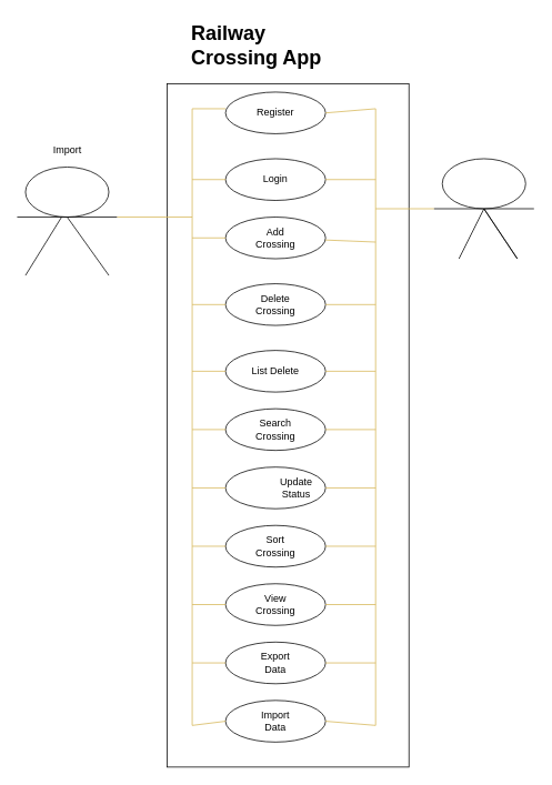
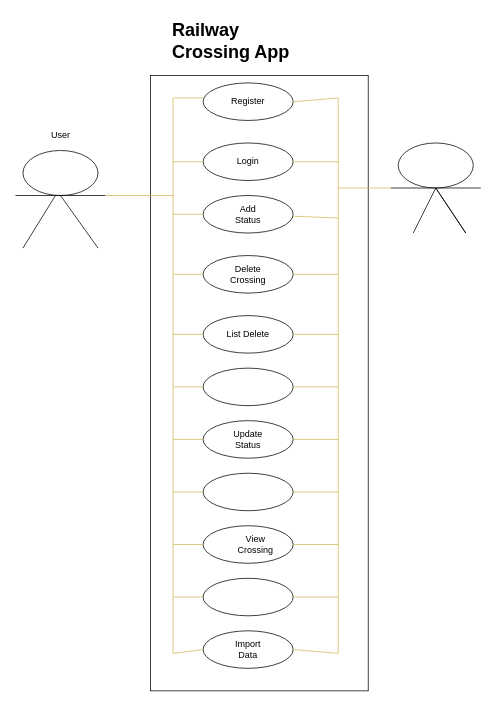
  <mxCell id="0" />
  <mxCell id="1" parent="0" />
  <mxCell id="2" value="" style="rounded=0;whiteSpace=wrap;html=1;" vertex="1" parent="1"><mxGeometry x="200" width="290" height="820" as="geometry" y="100" /></mxCell>
  <mxCell id="3" value="" style="ellipse;whiteSpace=wrap;html=1;" vertex="1" parent="1"><mxGeometry x="30" y="200" width="100" height="60" as="geometry" /></mxCell>
  <mxCell id="4" value="" style="endArrow=none;html=1;rounded=0;entryX=0.433;entryY=1;entryDx=0;entryDy=0;entryPerimeter=0;" edge="1" parent="1" target="3"><mxGeometry width="50" height="50" relative="1" as="geometry"><mxPoint x="30" y="330" as="sourcePoint" /><mxPoint x="430" y="300" as="targetPoint" /></mxGeometry></mxCell>
  <mxCell id="5" value="" style="endArrow=none;html=1;rounded=0;exitX=0.5;exitY=1;exitDx=0;exitDy=0;" edge="1" parent="1" source="3"><mxGeometry width="50" height="50" relative="1" as="geometry"><mxPoint x="80" y="270" as="sourcePoint" /><mxPoint x="130" y="330" as="targetPoint" /></mxGeometry></mxCell>
  <mxCell id="6" value="" style="endArrow=none;html=1;rounded=0;" edge="1" parent="1"><mxGeometry width="50" height="50" relative="1" as="geometry"><mxPoint x="20" y="260" as="sourcePoint" /><mxPoint x="140" y="260" as="targetPoint" /></mxGeometry></mxCell>
- <mxCell id="7" value="Import" style="text;html=1;strokeColor=none;fillColor=none;align=center;verticalAlign=middle;whiteSpace=wrap;rounded=0;" vertex="1" parent="1"><mxGeometry x="22.5" y="150" width="115" height="60" as="geometry" /></mxCell>
+ <mxCell id="7" value="User" style="text;html=1;strokeColor=none;fillColor=none;align=center;verticalAlign=middle;whiteSpace=wrap;rounded=0;" vertex="1" parent="1"><mxGeometry x="22.5" y="150" width="115" height="60" as="geometry" /></mxCell>
  <mxCell id="8" value="" style="ellipse;whiteSpace=wrap;html=1;" vertex="1" parent="1"><mxGeometry x="270" y="110" width="120" height="50" as="geometry" /></mxCell>
  <mxCell id="9" value="" style="ellipse;whiteSpace=wrap;html=1;" vertex="1" parent="1"><mxGeometry x="270" y="190" width="120" height="50" as="geometry" /></mxCell>
  <mxCell id="10" value="" style="ellipse;whiteSpace=wrap;html=1;" vertex="1" parent="1"><mxGeometry x="270" y="260" width="120" height="50" as="geometry" /></mxCell>
  <mxCell id="11" value="" style="ellipse;whiteSpace=wrap;html=1;" vertex="1" parent="1"><mxGeometry x="270" y="340" width="120" height="50" as="geometry" /></mxCell>
  <mxCell id="12" value="" style="ellipse;whiteSpace=wrap;html=1;" vertex="1" parent="1"><mxGeometry x="270" y="420" width="120" height="50" as="geometry" /></mxCell>
  <mxCell id="13" value="" style="ellipse;whiteSpace=wrap;html=1;" vertex="1" parent="1"><mxGeometry x="270" y="490" width="120" height="50" as="geometry" /></mxCell>
  <mxCell id="14" value="" style="ellipse;whiteSpace=wrap;html=1;" vertex="1" parent="1"><mxGeometry x="270" y="560" width="120" height="50" as="geometry" /></mxCell>
  <mxCell id="15" value="" style="ellipse;whiteSpace=wrap;html=1;" vertex="1" parent="1"><mxGeometry x="270" y="630" width="120" height="50" as="geometry" /></mxCell>
  <mxCell id="16" value="" style="ellipse;whiteSpace=wrap;html=1;" vertex="1" parent="1"><mxGeometry x="270" y="700" width="120" height="50" as="geometry" /></mxCell>
  <mxCell id="17" value="" style="ellipse;whiteSpace=wrap;html=1;" vertex="1" parent="1"><mxGeometry x="270" y="770" width="120" height="50" as="geometry" /></mxCell>
  <mxCell id="18" value="" style="ellipse;whiteSpace=wrap;html=1;" vertex="1" parent="1"><mxGeometry x="270" y="840" width="120" height="50" as="geometry" /></mxCell>
  <mxCell id="19" value="" style="ellipse;whiteSpace=wrap;html=1;" vertex="1" parent="1"><mxGeometry x="530" y="190" width="100" height="60" as="geometry" /></mxCell>
  <mxCell id="20" value="" style="endArrow=none;html=1;rounded=0;" edge="1" parent="1"><mxGeometry width="50" height="50" relative="1" as="geometry"><mxPoint x="520" y="250" as="sourcePoint" /><mxPoint x="640" y="250" as="targetPoint" /></mxGeometry></mxCell>
  <mxCell id="21" value="" style="endArrow=none;html=1;rounded=0;" edge="1" parent="1"><mxGeometry width="50" height="50" relative="1" as="geometry"><mxPoint x="580" y="250" as="sourcePoint" /><mxPoint x="580" y="250" as="targetPoint" /><Array as="points"><mxPoint x="620" y="310" /></Array></mxGeometry></mxCell>
  <mxCell id="22" value="" style="endArrow=none;html=1;rounded=0;" edge="1" parent="1"><mxGeometry width="50" height="50" relative="1" as="geometry"><mxPoint x="580" y="250" as="sourcePoint" /><mxPoint x="550" y="310" as="targetPoint" /></mxGeometry></mxCell>
  <mxCell id="23" value="Register" style="text;html=1;strokeColor=none;fillColor=none;align=center;verticalAlign=middle;whiteSpace=wrap;rounded=0;" vertex="1" parent="1"><mxGeometry x="300" y="120" width="60" height="30" as="geometry" /></mxCell>
  <mxCell id="24" value="Login" style="text;html=1;strokeColor=none;fillColor=none;align=center;verticalAlign=middle;whiteSpace=wrap;rounded=0;" vertex="1" parent="1"><mxGeometry x="300" y="200" width="60" height="30" as="geometry" /></mxCell>
- <mxCell id="25" value="Add Crossing" style="text;html=1;strokeColor=none;fillColor=none;align=center;verticalAlign=middle;whiteSpace=wrap;rounded=0;" vertex="1" parent="1"><mxGeometry x="300" y="270" width="60" height="30" as="geometry" /></mxCell>
+ <mxCell id="25" value="Add Status" style="text;html=1;strokeColor=none;fillColor=none;align=center;verticalAlign=middle;whiteSpace=wrap;rounded=0;" vertex="1" parent="1"><mxGeometry x="300" y="270" width="60" height="30" as="geometry" /></mxCell>
  <mxCell id="26" value="Delete Crossing" style="text;html=1;strokeColor=none;fillColor=none;align=center;verticalAlign=middle;whiteSpace=wrap;rounded=0;" vertex="1" parent="1"><mxGeometry x="300" y="350" width="60" height="30" as="geometry" /></mxCell>
  <mxCell id="27" value="List Delete" style="text;html=1;strokeColor=none;fillColor=none;align=center;verticalAlign=middle;whiteSpace=wrap;rounded=0;" vertex="1" parent="1"><mxGeometry x="300" y="430" width="60" height="30" as="geometry" /></mxCell>
- <mxCell id="28" value="Search Crossing" style="text;html=1;strokeColor=none;fillColor=none;align=center;verticalAlign=middle;whiteSpace=wrap;rounded=0;" vertex="1" parent="1"><mxGeometry x="300" y="500" width="60" height="30" as="geometry" /></mxCell>
- <mxCell id="29" value="Update Status" style="text;html=1;strokeColor=none;fillColor=none;align=center;verticalAlign=middle;whiteSpace=wrap;rounded=0;" vertex="1" parent="1"><mxGeometry x="325" y="570" width="60" height="30" as="geometry" /></mxCell>
- <mxCell id="30" value="Sort Crossing" style="text;html=1;strokeColor=none;fillColor=none;align=center;verticalAlign=middle;whiteSpace=wrap;rounded=0;" vertex="1" parent="1"><mxGeometry x="300" y="640" width="60" height="30" as="geometry" /></mxCell>
- <mxCell id="31" value="View Crossing" style="text;html=1;strokeColor=none;fillColor=none;align=center;verticalAlign=middle;whiteSpace=wrap;rounded=0;" vertex="1" parent="1"><mxGeometry x="300" y="710" width="60" height="30" as="geometry" /></mxCell>
+ <mxCell id="29" value="Update Status" style="text;html=1;strokeColor=none;fillColor=none;align=center;verticalAlign=middle;whiteSpace=wrap;rounded=0;" vertex="1" parent="1"><mxGeometry x="300" y="570" width="60" height="30" as="geometry" /></mxCell>
+ <mxCell id="31" value="View Crossing" style="text;html=1;strokeColor=none;fillColor=none;align=center;verticalAlign=middle;whiteSpace=wrap;rounded=0;" vertex="1" parent="1"><mxGeometry x="310" y="710" width="60" height="30" as="geometry" /></mxCell>
  <mxCell id="32" value="Import Data" style="text;html=1;strokeColor=none;fillColor=none;align=center;verticalAlign=middle;whiteSpace=wrap;rounded=0;" vertex="1" parent="1"><mxGeometry x="300" y="850" width="60" height="30" as="geometry" /></mxCell>
- <mxCell id="33" value="Export Data" style="text;html=1;strokeColor=none;fillColor=none;align=center;verticalAlign=middle;whiteSpace=wrap;rounded=0;" vertex="1" parent="1"><mxGeometry x="300" y="780" width="60" height="30" as="geometry" /></mxCell>
  <mxCell id="34" value="" style="endArrow=none;html=1;rounded=0;fillColor=#fff2cc;strokeColor=#d6b656;" edge="1" parent="1"><mxGeometry width="50" height="50" relative="1" as="geometry"><mxPoint x="140" y="260" as="sourcePoint" /><mxPoint x="230" y="260" as="targetPoint" /></mxGeometry></mxCell>
  <mxCell id="35" value="" style="endArrow=none;html=1;rounded=0;fillColor=#fff2cc;strokeColor=#d6b656;" edge="1" parent="1"><mxGeometry width="50" height="50" relative="1" as="geometry"><mxPoint x="230" y="870" as="sourcePoint" /><mxPoint x="230" y="130" as="targetPoint" /></mxGeometry></mxCell>
  <mxCell id="36" value="" style="endArrow=none;html=1;rounded=0;fillColor=#fff2cc;strokeColor=#d6b656;" edge="1" parent="1"><mxGeometry width="50" height="50" relative="1" as="geometry"><mxPoint x="230" y="130" as="sourcePoint" /><mxPoint x="270" y="130" as="targetPoint" /></mxGeometry></mxCell>
  <mxCell id="37" value="" style="endArrow=none;html=1;rounded=0;fillColor=#fff2cc;strokeColor=#d6b656;entryX=0;entryY=0.5;entryDx=0;entryDy=0;" edge="1" parent="1" target="9"><mxGeometry width="50" height="50" relative="1" as="geometry"><mxPoint x="230" y="215" as="sourcePoint" /><mxPoint x="280" y="140" as="targetPoint" /></mxGeometry></mxCell>
  <mxCell id="38" value="" style="endArrow=none;html=1;rounded=0;fillColor=#fff2cc;strokeColor=#d6b656;entryX=0;entryY=0.5;entryDx=0;entryDy=0;" edge="1" parent="1" target="10"><mxGeometry width="50" height="50" relative="1" as="geometry"><mxPoint x="230" y="285" as="sourcePoint" /><mxPoint x="290" y="150" as="targetPoint" /></mxGeometry></mxCell>
  <mxCell id="39" value="" style="endArrow=none;html=1;rounded=0;fillColor=#fff2cc;strokeColor=#d6b656;entryX=0;entryY=0.5;entryDx=0;entryDy=0;" edge="1" parent="1" target="11"><mxGeometry width="50" height="50" relative="1" as="geometry"><mxPoint x="230" y="365" as="sourcePoint" /><mxPoint x="300" y="160" as="targetPoint" /></mxGeometry></mxCell>
  <mxCell id="40" value="" style="endArrow=none;html=1;rounded=0;fillColor=#fff2cc;strokeColor=#d6b656;entryX=0;entryY=0.5;entryDx=0;entryDy=0;" edge="1" parent="1" target="12"><mxGeometry width="50" height="50" relative="1" as="geometry"><mxPoint x="230" y="445" as="sourcePoint" /><mxPoint x="310" y="170" as="targetPoint" /></mxGeometry></mxCell>
  <mxCell id="41" value="" style="endArrow=none;html=1;rounded=0;fillColor=#fff2cc;strokeColor=#d6b656;entryX=0;entryY=0.5;entryDx=0;entryDy=0;" edge="1" parent="1" target="13"><mxGeometry width="50" height="50" relative="1" as="geometry"><mxPoint x="230" y="515" as="sourcePoint" /><mxPoint x="320" y="180" as="targetPoint" /></mxGeometry></mxCell>
  <mxCell id="42" value="" style="endArrow=none;html=1;rounded=0;fillColor=#fff2cc;strokeColor=#d6b656;exitX=0;exitY=0.5;exitDx=0;exitDy=0;" edge="1" parent="1" source="14"><mxGeometry width="50" height="50" relative="1" as="geometry"><mxPoint x="290" y="190" as="sourcePoint" /><mxPoint x="230" y="585" as="targetPoint" /></mxGeometry></mxCell>
  <mxCell id="43" value="" style="endArrow=none;html=1;rounded=0;fillColor=#fff2cc;strokeColor=#d6b656;entryX=0;entryY=0.5;entryDx=0;entryDy=0;" edge="1" parent="1" target="15"><mxGeometry width="50" height="50" relative="1" as="geometry"><mxPoint x="230" y="655" as="sourcePoint" /><mxPoint x="270" y="650" as="targetPoint" /></mxGeometry></mxCell>
  <mxCell id="44" value="" style="endArrow=none;html=1;rounded=0;fillColor=#fff2cc;strokeColor=#d6b656;entryX=0;entryY=0.5;entryDx=0;entryDy=0;" edge="1" parent="1" target="16"><mxGeometry width="50" height="50" relative="1" as="geometry"><mxPoint x="230" y="725" as="sourcePoint" /><mxPoint x="350" y="210" as="targetPoint" /></mxGeometry></mxCell>
  <mxCell id="45" value="" style="endArrow=none;html=1;rounded=0;fillColor=#fff2cc;strokeColor=#d6b656;" edge="1" parent="1" source="17"><mxGeometry width="50" height="50" relative="1" as="geometry"><mxPoint x="320" y="220" as="sourcePoint" /><mxPoint x="230" y="795" as="targetPoint" /></mxGeometry></mxCell>
  <mxCell id="46" value="" style="endArrow=none;html=1;rounded=0;fillColor=#fff2cc;strokeColor=#d6b656;exitX=0;exitY=0.5;exitDx=0;exitDy=0;exitPerimeter=0;" edge="1" parent="1" source="18"><mxGeometry width="50" height="50" relative="1" as="geometry"><mxPoint x="330" y="230" as="sourcePoint" /><mxPoint x="230" y="870" as="targetPoint" /></mxGeometry></mxCell>
  <mxCell id="47" value="" style="endArrow=none;html=1;rounded=0;fillColor=#fff2cc;strokeColor=#d6b656;" edge="1" parent="1"><mxGeometry width="50" height="50" relative="1" as="geometry"><mxPoint x="450" y="250" as="sourcePoint" /><mxPoint x="520" y="250" as="targetPoint" /></mxGeometry></mxCell>
  <mxCell id="48" value="" style="endArrow=none;html=1;rounded=0;fillColor=#fff2cc;strokeColor=#d6b656;" edge="1" parent="1"><mxGeometry width="50" height="50" relative="1" as="geometry"><mxPoint x="450" y="870" as="sourcePoint" /><mxPoint x="450" y="130" as="targetPoint" /></mxGeometry></mxCell>
  <mxCell id="49" value="" style="endArrow=none;html=1;rounded=0;fillColor=#fff2cc;strokeColor=#d6b656;exitX=1;exitY=0.5;exitDx=0;exitDy=0;" edge="1" parent="1" source="8"><mxGeometry width="50" height="50" relative="1" as="geometry"><mxPoint x="240" y="140" as="sourcePoint" /><mxPoint x="450" y="130" as="targetPoint" /></mxGeometry></mxCell>
  <mxCell id="50" value="" style="endArrow=none;html=1;rounded=0;fillColor=#fff2cc;strokeColor=#d6b656;exitX=1;exitY=0.5;exitDx=0;exitDy=0;" edge="1" parent="1" source="9"><mxGeometry width="50" height="50" relative="1" as="geometry"><mxPoint x="250" y="150" as="sourcePoint" /><mxPoint x="450" y="215" as="targetPoint" /></mxGeometry></mxCell>
  <mxCell id="51" value="" style="endArrow=none;html=1;rounded=0;fillColor=#fff2cc;strokeColor=#d6b656;" edge="1" parent="1" source="10"><mxGeometry width="50" height="50" relative="1" as="geometry"><mxPoint x="260" y="160" as="sourcePoint" /><mxPoint x="450" y="290" as="targetPoint" /></mxGeometry></mxCell>
  <mxCell id="52" value="" style="endArrow=none;html=1;rounded=0;fillColor=#fff2cc;strokeColor=#d6b656;" edge="1" parent="1" source="11"><mxGeometry width="50" height="50" relative="1" as="geometry"><mxPoint x="270" y="170" as="sourcePoint" /><mxPoint x="450" y="365" as="targetPoint" /></mxGeometry></mxCell>
  <mxCell id="53" value="" style="endArrow=none;html=1;rounded=0;fillColor=#fff2cc;strokeColor=#d6b656;exitX=1;exitY=0.5;exitDx=0;exitDy=0;" edge="1" parent="1" source="12"><mxGeometry width="50" height="50" relative="1" as="geometry"><mxPoint x="280" y="180" as="sourcePoint" /><mxPoint x="450" y="445" as="targetPoint" /></mxGeometry></mxCell>
  <mxCell id="54" value="" style="endArrow=none;html=1;rounded=0;fillColor=#fff2cc;strokeColor=#d6b656;exitX=1;exitY=0.5;exitDx=0;exitDy=0;" edge="1" parent="1" source="13"><mxGeometry width="50" height="50" relative="1" as="geometry"><mxPoint x="290" y="190" as="sourcePoint" /><mxPoint x="450" y="515" as="targetPoint" /></mxGeometry></mxCell>
  <mxCell id="55" value="" style="endArrow=none;html=1;rounded=0;fillColor=#fff2cc;strokeColor=#d6b656;exitX=1;exitY=0.5;exitDx=0;exitDy=0;" edge="1" parent="1" source="14"><mxGeometry width="50" height="50" relative="1" as="geometry"><mxPoint x="300" y="200" as="sourcePoint" /><mxPoint x="450" y="585" as="targetPoint" /></mxGeometry></mxCell>
  <mxCell id="56" value="" style="endArrow=none;html=1;rounded=0;fillColor=#fff2cc;strokeColor=#d6b656;exitX=1;exitY=0.5;exitDx=0;exitDy=0;" edge="1" parent="1" source="15"><mxGeometry width="50" height="50" relative="1" as="geometry"><mxPoint x="310" y="210" as="sourcePoint" /><mxPoint x="450" y="655" as="targetPoint" /></mxGeometry></mxCell>
  <mxCell id="57" value="" style="endArrow=none;html=1;rounded=0;fillColor=#fff2cc;strokeColor=#d6b656;entryX=1;entryY=0.5;entryDx=0;entryDy=0;" edge="1" parent="1" target="16"><mxGeometry width="50" height="50" relative="1" as="geometry"><mxPoint x="450" y="725" as="sourcePoint" /><mxPoint x="360" y="220" as="targetPoint" /></mxGeometry></mxCell>
  <mxCell id="58" value="" style="endArrow=none;html=1;rounded=0;fillColor=#fff2cc;strokeColor=#d6b656;entryX=1;entryY=0.5;entryDx=0;entryDy=0;" edge="1" parent="1" target="17"><mxGeometry width="50" height="50" relative="1" as="geometry"><mxPoint x="450" y="795" as="sourcePoint" /><mxPoint x="370" y="230" as="targetPoint" /></mxGeometry></mxCell>
  <mxCell id="59" value="" style="endArrow=none;html=1;rounded=0;fillColor=#fff2cc;strokeColor=#d6b656;entryX=1;entryY=0.5;entryDx=0;entryDy=0;" edge="1" parent="1" target="18"><mxGeometry width="50" height="50" relative="1" as="geometry"><mxPoint x="450" y="870" as="sourcePoint" /><mxPoint x="380" y="240" as="targetPoint" /></mxGeometry></mxCell>
  <mxCell id="60" value="&lt;h1&gt;Railway Crossing App&lt;/h1&gt;" style="text;html=1;strokeColor=none;fillColor=none;spacing=5;spacingTop=-20;whiteSpace=wrap;overflow=hidden;rounded=0;" vertex="1" parent="1"><mxGeometry x="224" y="20" width="190" height="120" as="geometry" /></mxCell>
